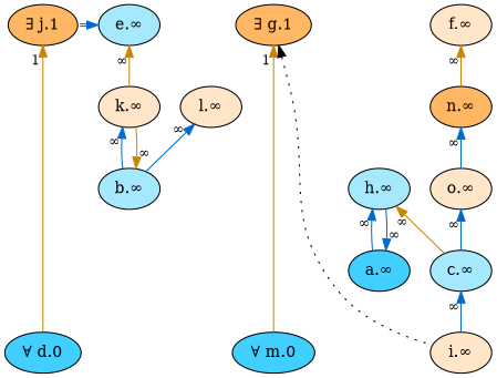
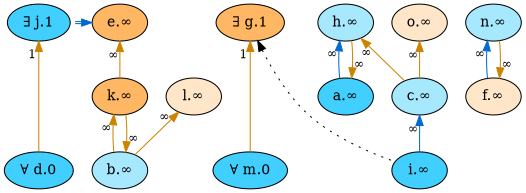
  digraph {
    node [fillcolor="#ffe6c9" fontsize=14 style=filled]
    edge [color="#cc8400" dir=back fontsize=12 labeldistance=1.5 style=solid taillabel="∞"]
    n1 [fillcolor="#40cfff" label="∀ d.0"]
    n2 [fillcolor="#40cfff" label="∀ m.0"]
    n3 [fillcolor="#ffb763" label="∃ g.1"]
-   n4 [fillcolor="#ffb763" label="∃ j.1"]
-   n5 [label="i.∞"]
+   n4 [fillcolor="#40cfff" label="∃ j.1"]
+   n5 [fillcolor="#40cfff" label="i.∞"]
    n6 [fillcolor="#a6e9ff" label="h.∞"]
    n7 [fillcolor="#40cfff" label="a.∞"]
    n8 [fillcolor="#a6e9ff" label="c.∞"]
-   n9 [label="k.∞"]
+   n9 [fillcolor="#ffb763" label="k.∞"]
    n10 [fillcolor="#a6e9ff" label="b.∞"]
    n11 [label="l.∞"]
    n12 [label="o.∞"]
-   n13 [fillcolor="#a6e9ff" label="e.∞"]
-   n14 [fillcolor="#ffb763" label="n.∞"]
+   n13 [fillcolor="#ffb763" label="e.∞"]
+   n14 [fillcolor="#a6e9ff" label="n.∞"]
    n15 [label="f.∞"]
    subgraph sub_1 {
      rank=max
      n1
      n2
    }
    subgraph sub_2 {
      rank=min
      n3
      n4
    }
    n3 -> n2 [taillabel=1]
    n3 -> n5 [color=black constraint=false style=dotted taillabel=""]
    n4 -> n1 [taillabel=1]
    n6 -> n7 [color="#006ad1"]
    n6 -> n8
-   n7 -> n6 [color="#006ad1"]
+   n7 -> n6
    n8 -> n5 [color="#006ad1"]
-   n9 -> n10 [color="#006ad1"]
+   n9 -> n10
    n10 -> n9
-   n11 -> n10 [color="#006ad1"]
-   n12 -> n8 [color="#006ad1"]
+   n11 -> n10
+   n12 -> n8
    n13 -> n4 [color="#006ad1:#006ad1" constraint=false style=dashed taillabel=""]
    n13 -> n9
-   n14 -> n12 [color="#006ad1"]
+   n14 -> n15 [color="#006ad1"]
    n15 -> n14
  }
